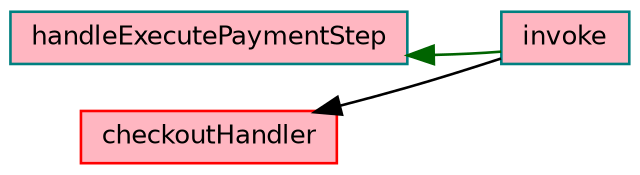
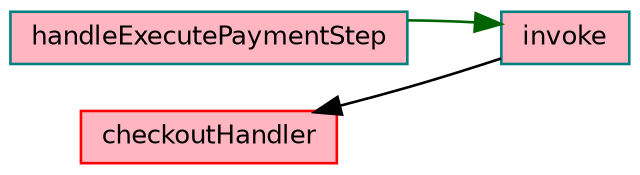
  digraph {
    rankdir=LR
    node [color=teal fillcolor=lightpink fontname=Helvetica fontsize=10 shape=record style=filled]
    edge [dir=back fontname=Helvetica fontsize=10 labelfontname=Helvetica labelfontsize=10 style=solid]
    n1 [fontcolor=black height=0.2 label=handleExecutePaymentStep width=0.4]
    n2 [height=0.2 label=invoke width=0.4]
    n3 [color=red height=0.2 label=checkoutHandler width=0.4]
-   n1 -> n2 [color=darkgreen]
+   n2 -> n1 [color=darkgreen]
    n3 -> n2 [color=black]
  }
